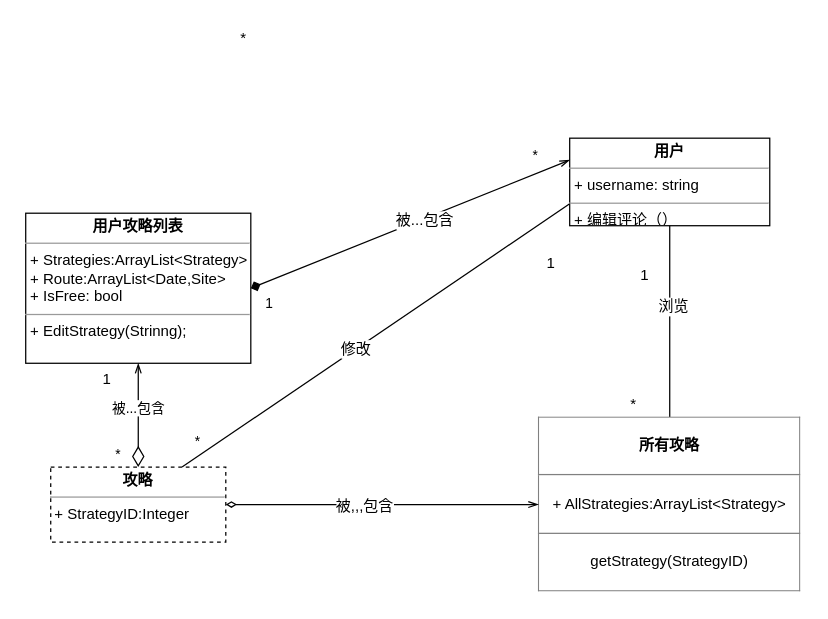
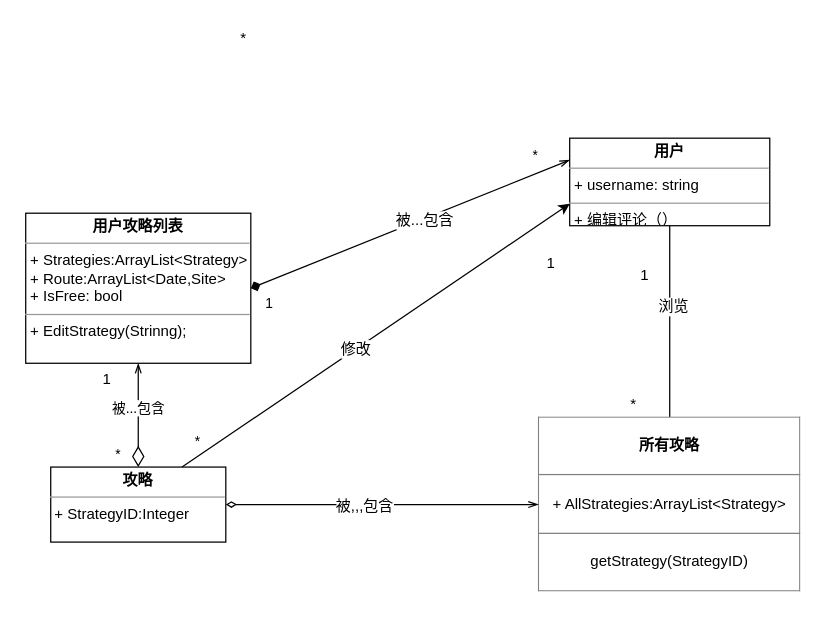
  <mxCell id="0" />
  <mxCell id="1" parent="0" />
  <mxCell id="2" value="&lt;p style=&quot;margin: 0px ; margin-top: 4px ; text-align: center&quot;&gt;&lt;b&gt;用户&lt;/b&gt;&lt;/p&gt;&lt;hr size=&quot;1&quot;&gt;&lt;p style=&quot;margin: 0px ; margin-left: 4px&quot;&gt;+ username: string&lt;/p&gt;&lt;hr size=&quot;1&quot;&gt;&lt;p style=&quot;margin: 0px ; margin-left: 4px&quot;&gt;+ 编辑评论（）&lt;/p&gt;" style="verticalAlign=top;align=left;overflow=fill;fontSize=12;fontFamily=Helvetica;html=1;" parent="1" vertex="1"><mxGeometry x="455" y="110" width="160" height="70" as="geometry" /></mxCell>
  <mxCell id="3" value="&lt;p style=&quot;margin: 0px ; margin-top: 4px ; text-align: center&quot;&gt;&lt;b&gt;用户攻略列表&lt;/b&gt;&lt;/p&gt;&lt;hr size=&quot;1&quot;&gt;&lt;p style=&quot;margin: 0px ; margin-left: 4px&quot;&gt;+ Strategies:ArrayList&amp;lt;Strategy&amp;gt;&lt;/p&gt;&lt;p style=&quot;margin: 0px ; margin-left: 4px&quot;&gt;+ Route:ArrayList&amp;lt;Date,Site&amp;gt;&lt;/p&gt;&lt;p style=&quot;margin: 0px ; margin-left: 4px&quot;&gt;+ IsFree: bool&lt;/p&gt;&lt;hr size=&quot;1&quot;&gt;&lt;p style=&quot;margin: 0px ; margin-left: 4px&quot;&gt;+ EditStrategy(Strinng);&lt;/p&gt;" style="verticalAlign=top;align=left;overflow=fill;fontSize=12;fontFamily=Helvetica;html=1;" parent="1" vertex="1"><mxGeometry x="20" y="170" width="180" height="120" as="geometry" /></mxCell>
- <mxCell id="4" value="&lt;p style=&quot;margin: 0px ; margin-top: 4px ; text-align: center&quot;&gt;&lt;b&gt;攻略&lt;/b&gt;&lt;/p&gt;&lt;hr size=&quot;1&quot;&gt;&lt;div style=&quot;height: 2px&quot;&gt;&amp;nbsp;+ StrategyID:Integer&lt;/div&gt;" style="verticalAlign=top;align=left;overflow=fill;fontSize=12;fontFamily=Helvetica;html=1;dashed=1;" parent="1" vertex="1"><mxGeometry x="40" y="373" width="140" height="60" as="geometry" /></mxCell>
+ <mxCell id="4" value="&lt;p style=&quot;margin: 0px ; margin-top: 4px ; text-align: center&quot;&gt;&lt;b&gt;攻略&lt;/b&gt;&lt;/p&gt;&lt;hr size=&quot;1&quot;&gt;&lt;div style=&quot;height: 2px&quot;&gt;&amp;nbsp;+ StrategyID:Integer&lt;/div&gt;" style="verticalAlign=top;align=left;overflow=fill;fontSize=12;fontFamily=Helvetica;html=1;" parent="1" vertex="1"><mxGeometry x="40" y="373" width="140" height="60" as="geometry" /></mxCell>
  <mxCell id="5" value="被...包含" style="endArrow=openThin;html=1;endSize=6;startArrow=diamondThin;startSize=14;startFill=0;edgeStyle=orthogonalEdgeStyle;rounded=0;exitX=0.5;exitY=0;exitDx=0;exitDy=0;entryX=0.5;entryY=1;entryDx=0;entryDy=0;endFill=0;strokeWidth=1;" parent="1" source="4" target="3" edge="1"><mxGeometry x="0.143" relative="1" as="geometry"><mxPoint x="30" y="160" as="sourcePoint" /><mxPoint x="140" y="160" as="targetPoint" /><mxPoint as="offset" /></mxGeometry></mxCell>
  <mxCell id="6" value="*" style="edgeLabel;resizable=0;html=1;align=left;verticalAlign=top;" parent="5" connectable="0" vertex="1"><mxGeometry x="-1" relative="1" as="geometry"><mxPoint x="-20" y="-23" as="offset" /></mxGeometry></mxCell>
  <mxCell id="7" value="*" style="edgeLabel;resizable=0;html=1;align=right;verticalAlign=top;" parent="5" connectable="0" vertex="1"><mxGeometry x="1" relative="1" as="geometry"><mxPoint x="50" y="50" as="offset" /></mxGeometry></mxCell>
  <mxCell id="8" value="" style="endArrow=openThin;html=1;rounded=0;exitX=1;exitY=0.5;exitDx=0;exitDy=0;entryX=0;entryY=0.25;entryDx=0;entryDy=0;startArrow=diamond;startFill=1;endFill=0;" parent="1" source="3" target="2" edge="1"><mxGeometry relative="1" as="geometry"><mxPoint x="240" y="100" as="sourcePoint" /><mxPoint x="400" y="100" as="targetPoint" /></mxGeometry></mxCell>
  <mxCell id="9" value="1" style="edgeLabel;resizable=0;html=1;align=left;verticalAlign=bottom;" parent="8" connectable="0" vertex="1"><mxGeometry x="-1" relative="1" as="geometry"><mxPoint x="10" y="20" as="offset" /></mxGeometry></mxCell>
  <mxCell id="10" value="*" style="edgeLabel;resizable=0;html=1;align=right;verticalAlign=bottom;" parent="8" connectable="0" vertex="1"><mxGeometry x="1" relative="1" as="geometry"><mxPoint x="-25" y="5" as="offset" /></mxGeometry></mxCell>
  <mxCell id="11" value="" style="edgeLabel;html=1;align=center;verticalAlign=middle;resizable=0;points=[];" parent="8" vertex="1" connectable="0"><mxGeometry x="0.084" y="1" relative="1" as="geometry"><mxPoint as="offset" /></mxGeometry></mxCell>
  <mxCell id="12" value="被...包含" style="text;html=1;resizable=0;points=[];align=center;verticalAlign=middle;labelBackgroundColor=#ffffff;" vertex="1" connectable="0" parent="8"><mxGeometry x="0.081" y="-1" relative="1" as="geometry"><mxPoint as="offset" /></mxGeometry></mxCell>
  <mxCell id="13" value="*" style="text;html=1;resizable=0;points=[];autosize=1;align=left;verticalAlign=top;spacingTop=-4;" vertex="1" parent="1"><mxGeometry x="190" y="20" width="20" height="20" as="geometry" /></mxCell>
  <mxCell id="14" value="" style="endArrow=none;html=1;entryX=0.5;entryY=1;entryDx=0;entryDy=0;exitX=0.5;exitY=0;exitDx=0;exitDy=0;" edge="1" parent="1" source="18" target="2"><mxGeometry width="50" height="50" relative="1" as="geometry"><mxPoint x="535" y="340" as="sourcePoint" /><mxPoint x="534.5" y="225" as="targetPoint" /></mxGeometry></mxCell>
  <mxCell id="15" value="浏览" style="text;html=1;resizable=0;points=[];align=center;verticalAlign=middle;labelBackgroundColor=#ffffff;" vertex="1" connectable="0" parent="14"><mxGeometry x="0.16" y="-2" relative="1" as="geometry"><mxPoint as="offset" /></mxGeometry></mxCell>
  <mxCell id="16" value="1" style="text;html=1;resizable=0;points=[];autosize=1;align=left;verticalAlign=top;spacingTop=-4;" vertex="1" parent="1"><mxGeometry x="510" y="210" width="20" height="20" as="geometry" /></mxCell>
  <mxCell id="17" value="*" style="text;html=1;resizable=0;points=[];autosize=1;align=left;verticalAlign=top;spacingTop=-4;" vertex="1" parent="1"><mxGeometry x="502" y="313" width="20" height="20" as="geometry" /></mxCell>
  <mxCell id="18" value="&lt;table border=&quot;1&quot; width=&quot;100%&quot; cellpadding=&quot;4&quot; style=&quot;width: 100% ; height: 100% ; border-collapse: collapse&quot;&gt;&lt;tbody&gt;&lt;tr&gt;&lt;th align=&quot;center&quot;&gt;所有攻略&lt;/th&gt;&lt;/tr&gt;&lt;tr&gt;&lt;td align=&quot;center&quot;&gt;+ AllStrategies:ArrayList&amp;lt;Strategy&amp;gt;&lt;/td&gt;&lt;/tr&gt;&lt;tr&gt;&lt;td align=&quot;center&quot;&gt;getStrategy(StrategyID)&lt;/td&gt;&lt;/tr&gt;&lt;/tbody&gt;&lt;/table&gt;" style="text;html=1;strokeColor=none;fillColor=none;overflow=fill;" vertex="1" parent="1"><mxGeometry x="430" y="333" width="210" height="140" as="geometry" /></mxCell>
  <mxCell id="19" value="" style="group" vertex="1" connectable="0" parent="1"><mxGeometry x="435" y="200" width="20" height="20" as="geometry" /></mxCell>
- <mxCell id="20" value="" style="endArrow=none;html=1;exitX=0.75;exitY=0;exitDx=0;exitDy=0;entryX=0;entryY=0.75;entryDx=0;entryDy=0;" edge="1" parent="19" source="4" target="2"><mxGeometry width="50" height="50" relative="1" as="geometry"><mxPoint x="-215" y="-140" as="sourcePoint" /><mxPoint x="-165" y="-190" as="targetPoint" /></mxGeometry></mxCell>
+ <mxCell id="20" value="" style="endArrow=classic;html=1;exitX=0.75;exitY=0;exitDx=0;exitDy=0;entryX=0;entryY=0.75;entryDx=0;entryDy=0;" edge="1" parent="19" source="4" target="2"><mxGeometry width="50" height="50" relative="1" as="geometry"><mxPoint x="-215" y="-140" as="sourcePoint" /><mxPoint x="-165" y="-190" as="targetPoint" /></mxGeometry></mxCell>
  <mxCell id="21" value="修改" style="text;html=1;resizable=0;points=[];align=center;verticalAlign=middle;labelBackgroundColor=#ffffff;" vertex="1" connectable="0" parent="20"><mxGeometry x="-0.104" relative="1" as="geometry"><mxPoint as="offset" /></mxGeometry></mxCell>
  <mxCell id="22" value="1" style="text;html=1;resizable=0;points=[];autosize=1;align=left;verticalAlign=top;spacingTop=-4;" vertex="1" parent="19"><mxGeometry width="20" height="20" as="geometry" /></mxCell>
  <mxCell id="23" value="1" style="text;html=1;resizable=0;points=[];autosize=1;align=left;verticalAlign=top;spacingTop=-4;" vertex="1" parent="1"><mxGeometry x="80" y="293" width="20" height="20" as="geometry" /></mxCell>
  <mxCell id="24" value="" style="endArrow=openThin;html=1;exitX=1;exitY=0.5;exitDx=0;exitDy=0;entryX=0;entryY=0.5;entryDx=0;entryDy=0;startArrow=diamondThin;startFill=0;endFill=0;" edge="1" parent="1" source="4" target="18"><mxGeometry width="50" height="50" relative="1" as="geometry"><mxPoint x="230" y="453" as="sourcePoint" /><mxPoint x="280" y="403" as="targetPoint" /></mxGeometry></mxCell>
  <mxCell id="25" value="被,,,包含" style="text;html=1;resizable=0;points=[];align=center;verticalAlign=middle;labelBackgroundColor=#ffffff;" vertex="1" connectable="0" parent="24"><mxGeometry x="-0.123" y="-1" relative="1" as="geometry"><mxPoint as="offset" /></mxGeometry></mxCell>
